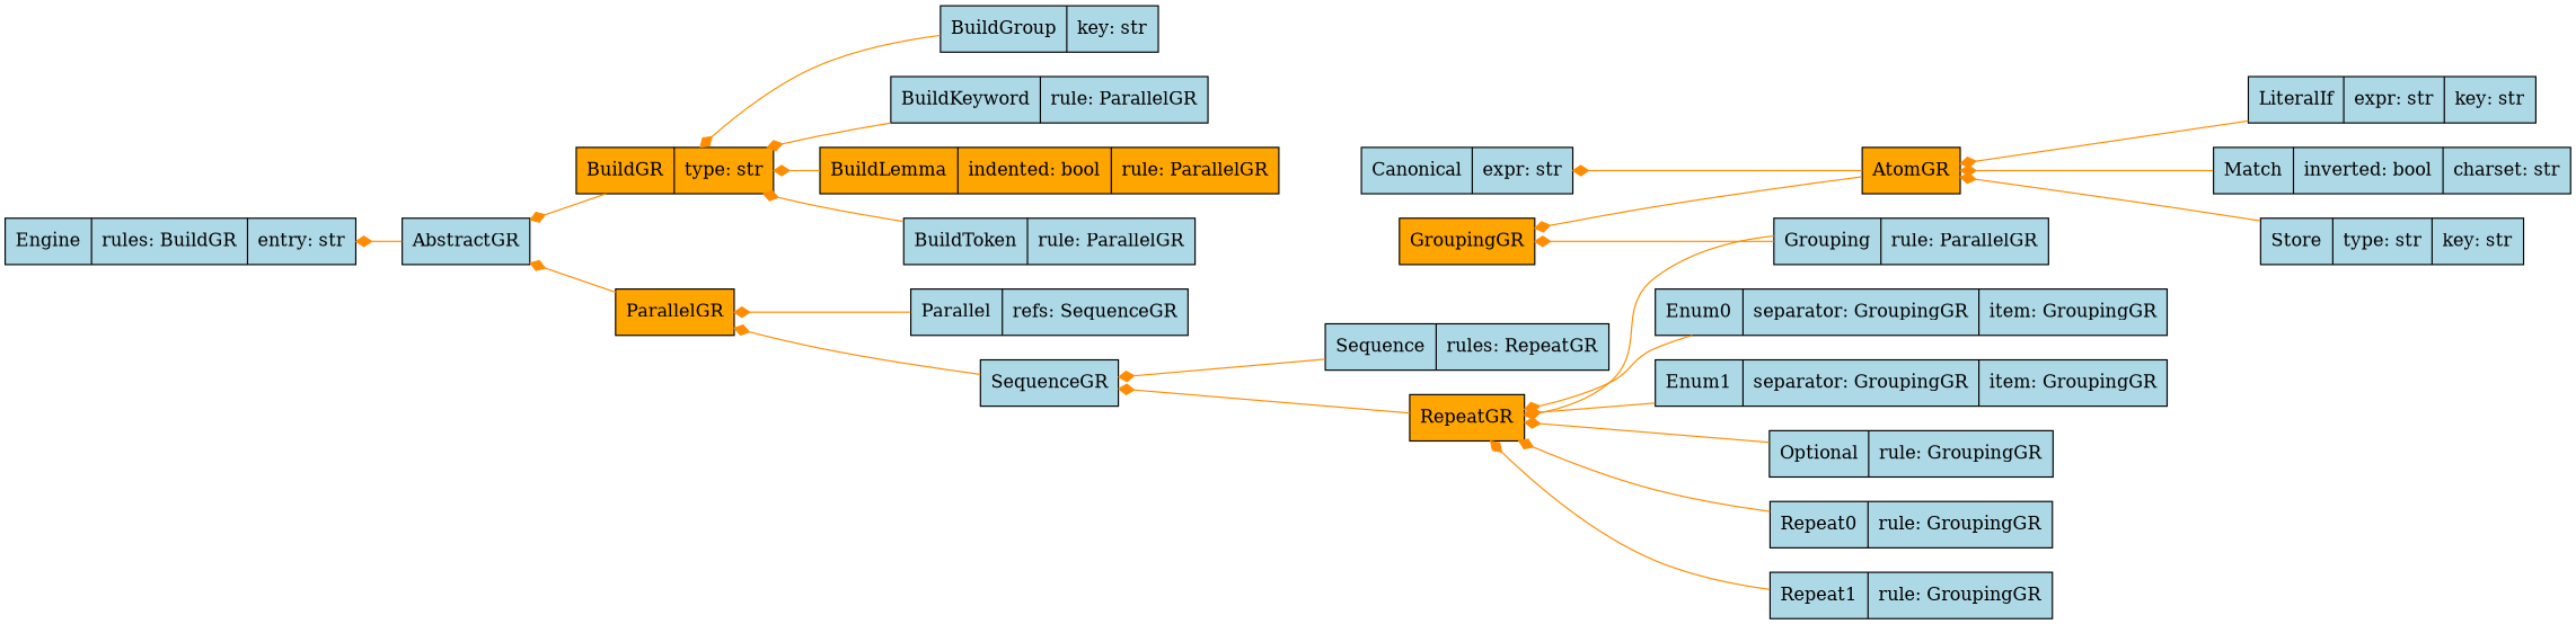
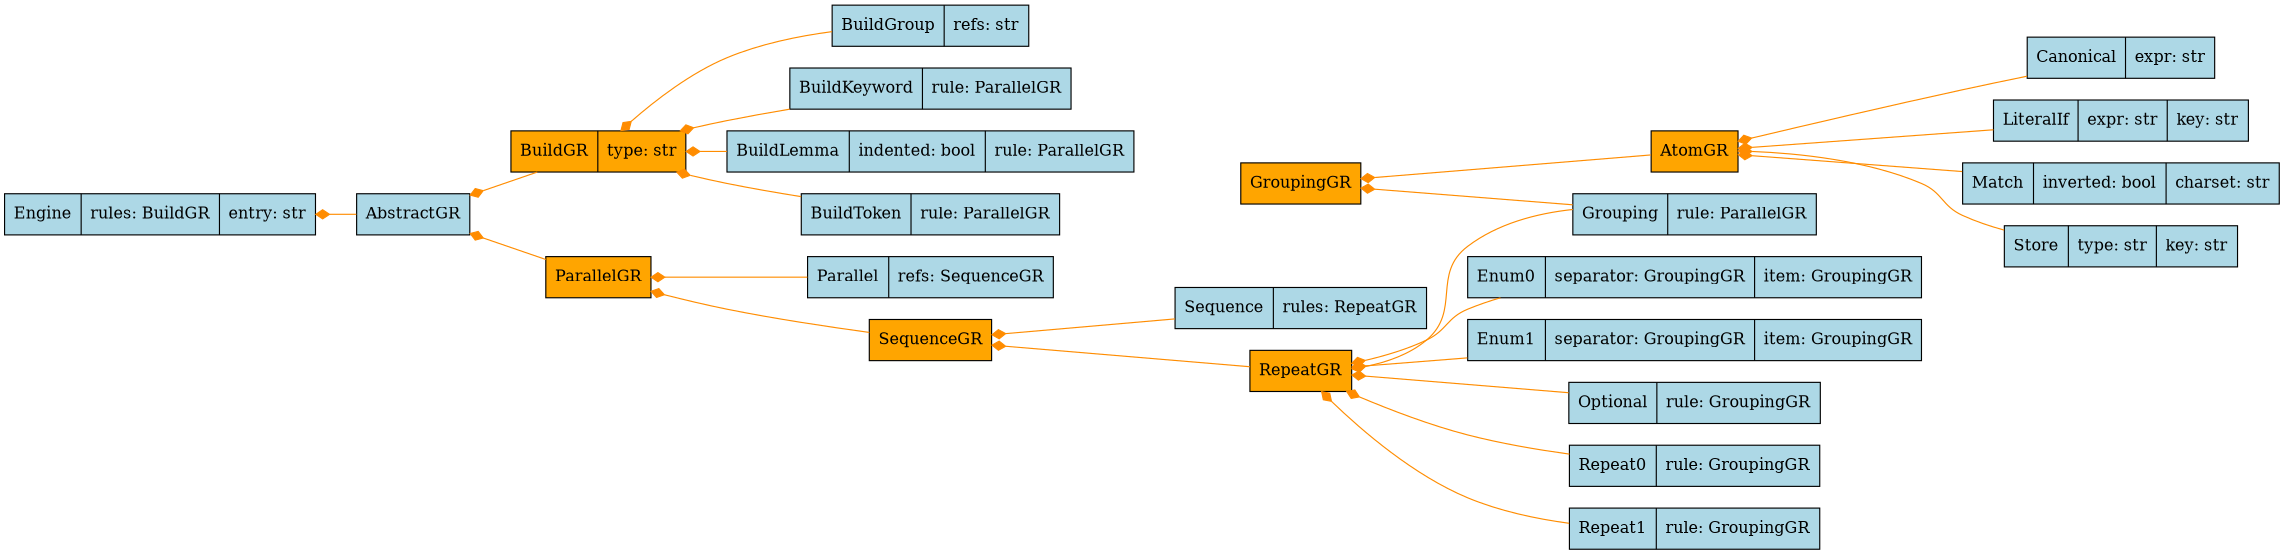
  digraph {
    rankdir=LR
    node [fillcolor=lightblue shape=record style=filled]
    edge [arrowtail=diamond color=darkorange dir=back]
    n1 [label="{ <> AbstractGR  }"]
    n2 [fillcolor=orange label="{ <> BuildGR | <type> type: str }"]
    n3 [fillcolor=orange label="{ <> ParallelGR  }"]
    n4 [label="{ <> Engine | <rules> rules: BuildGR | <entry> entry: str }"]
-   n5 [label="{ <> BuildGroup | <refs> key: str }"]
+   n5 [label="{ <> BuildGroup | <refs> refs: str }"]
    n6 [label="{ <> BuildKeyword | <rule> rule: ParallelGR }"]
-   n7 [fillcolor=orange label="{ <> BuildLemma | <indented> indented: bool | <rule> rule: ParallelGR }"]
+   n7 [label="{ <> BuildLemma | <indented> indented: bool | <rule> rule: ParallelGR }"]
    n8 [label="{ <> BuildToken | <rule> rule: ParallelGR }"]
    n9 [label="{ <> Parallel | <rules> refs: SequenceGR }"]
-   n10 [label="{ <> SequenceGR  }"]
+   n10 [fillcolor=orange label="{ <> SequenceGR  }"]
    n11 [label="{ <> Sequence | <rules> rules: RepeatGR }"]
    n12 [fillcolor=orange label="{ <> RepeatGR  }"]
    n13 [label="{ <> Enum0 | <separator> separator: GroupingGR | <item> item: GroupingGR }"]
    n14 [label="{ <> Enum1 | <separator> separator: GroupingGR | <item> item: GroupingGR }"]
    n15 [label="{ <> Optional | <rule> rule: GroupingGR }"]
    n16 [label="{ <> Repeat0 | <rule> rule: GroupingGR }"]
    n17 [label="{ <> Repeat1 | <rule> rule: GroupingGR }"]
    n18 [label="{ <> Grouping | <rule> rule: ParallelGR }"]
    n19 [fillcolor=orange label="{ <> GroupingGR  }"]
    n20 [fillcolor=orange label="{ <> AtomGR  }"]
    n21 [label="{ <> Canonical | <expr> expr: str }"]
    n22 [label="{ <> LiteralIf | <expr> expr: str | <key> key: str }"]
    n23 [label="{ <> Match | <inverted> inverted: bool | <charset> charset: str }"]
    n24 [label="{ <> Store | <type> type: str | <key> key: str }"]
    n1 -> n2
    n1 -> n3
    n2 -> n5
    n2 -> n6
    n2 -> n7
    n2 -> n8
    n3 -> n9
    n3 -> n10
    n4 -> n1
    n10 -> n11
    n10 -> n12
    n12 -> n13
    n12 -> n14
    n12 -> n15
    n12 -> n16
    n12 -> n17
    n12 -> n18
    n19 -> n18
    n19 -> n20
-   n21 -> n20
+   n20 -> n21
    n20 -> n22
    n20 -> n23
    n20 -> n24
  }
